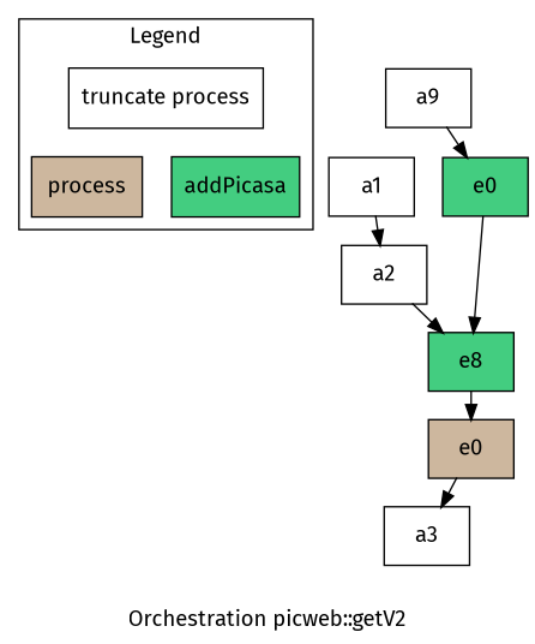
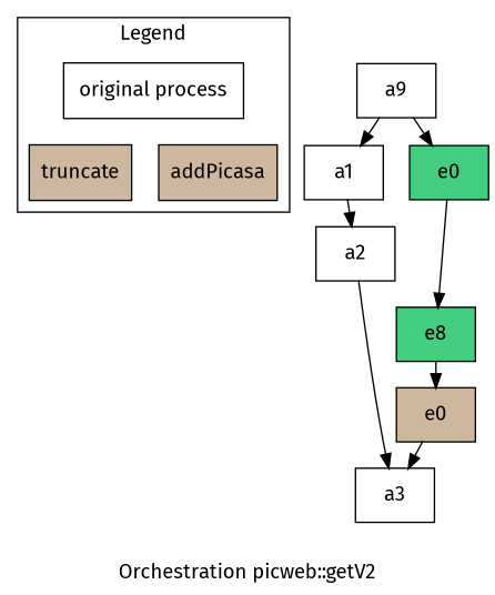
  digraph {
    fontname="Fira Sans"
    label="Orchestration picweb::getV2"
    node [fontname="Fira Sans" shape=record]
    edge [fontname="Fira Sans"]
-   n1 [label="truncate process"]
-   n2 [fillcolor=bisque3 label=process style=filled]
-   n3 [fillcolor=seagreen3 label=addPicasa style=filled]
+   n1 [label="original process"]
+   n2 [fillcolor=bisque3 label=truncate style=filled]
+   n3 [fillcolor=bisque3 label=addPicasa style=filled]
    n4 [label=a9]
    n5 [label=a1]
    n6 [fillcolor=seagreen3 label=e0 style=filled]
    n7 [label=a2]
    n8 [fillcolor=seagreen3 label=e8 style=filled]
    n9 [fillcolor=bisque3 label=e0 style=filled]
    n10 [label=a3]
    subgraph cluster_1 {
      label=Legend
      ranksep=0.02
      n1
      n2
      n3
    }
    n1 -> n2 [arrowsize=0 style=invis]
    n1 -> n3 [arrowsize=0 style=invis]
+   n4 -> n5
    n4 -> n6
    n5 -> n7
    n6 -> n8
-   n7 -> n8
+   n7 -> n10
    n8 -> n9
    n9 -> n10
  }
